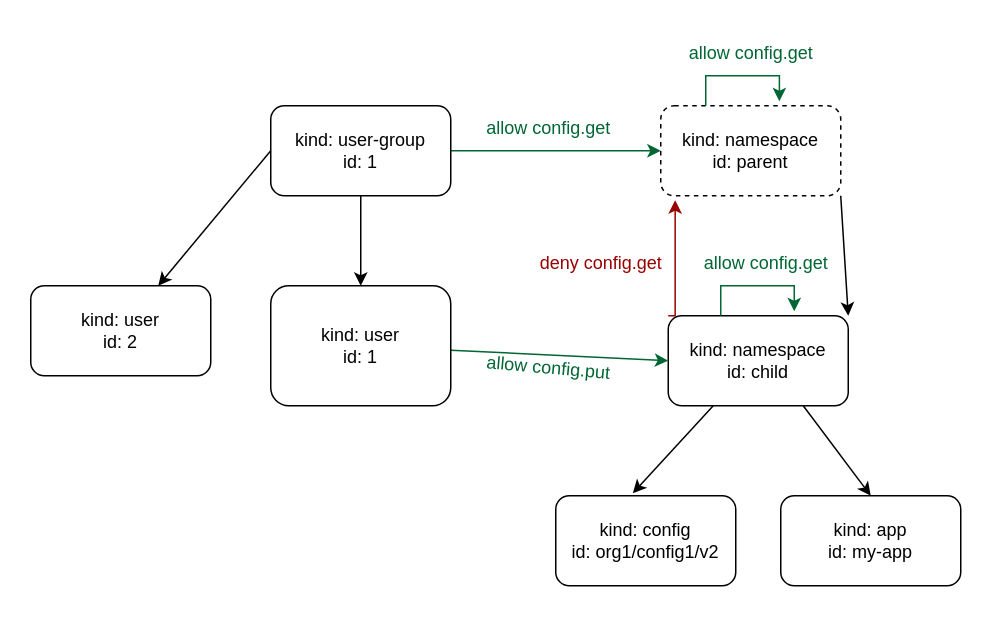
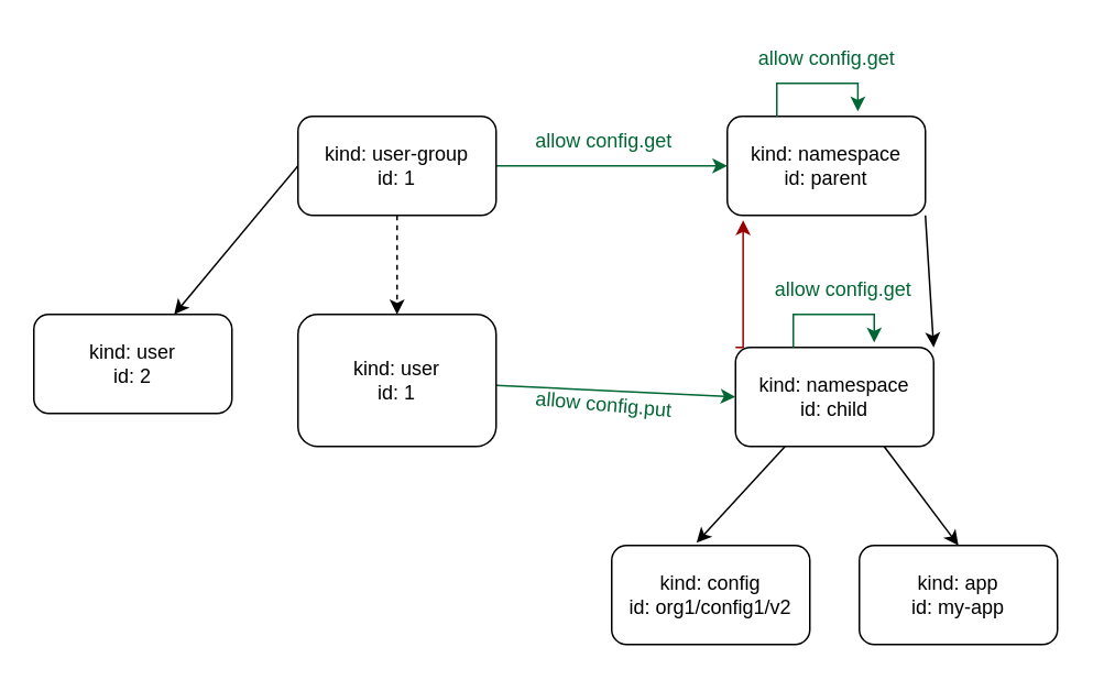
  <mxCell id="0" />
  <mxCell id="1" parent="0" />
  <mxCell id="2" style="rounded=0;orthogonalLoop=1;jettySize=auto;html=1;exitX=1;exitY=1;exitDx=0;exitDy=0;entryX=1;entryY=0;entryDx=0;entryDy=0;" edge="1" parent="1" source="3" target="5"><mxGeometry relative="1" as="geometry" /></mxCell>
- <mxCell id="3" value="kind: namespace&lt;br&gt;id: parent" style="rounded=1;whiteSpace=wrap;html=1;dashed=1;" vertex="1" parent="1"><mxGeometry x="440" y="70" width="120" height="60" as="geometry" /></mxCell>
+ <mxCell id="3" value="kind: namespace&lt;br&gt;id: parent" style="rounded=1;whiteSpace=wrap;html=1;" vertex="1" parent="1"><mxGeometry x="440" y="70" width="120" height="60" as="geometry" /></mxCell>
  <mxCell id="4" style="rounded=0;orthogonalLoop=1;jettySize=auto;html=1;exitX=0.75;exitY=1;exitDx=0;exitDy=0;entryX=0.5;entryY=0;entryDx=0;entryDy=0;" edge="1" parent="1" source="5" target="14"><mxGeometry relative="1" as="geometry" /></mxCell>
  <mxCell id="5" value="kind: namespace&lt;br&gt;id: child" style="rounded=1;whiteSpace=wrap;html=1;" vertex="1" parent="1"><mxGeometry x="445" y="210" width="120" height="60" as="geometry" /></mxCell>
  <mxCell id="6" value="kind: config&lt;br&gt;id: org1/config1/v2" style="rounded=1;whiteSpace=wrap;html=1;" vertex="1" parent="1"><mxGeometry x="370" y="330" width="120" height="60" as="geometry" /></mxCell>
  <mxCell id="7" style="rounded=0;orthogonalLoop=1;jettySize=auto;html=1;entryX=0;entryY=0.5;entryDx=0;entryDy=0;strokeColor=#006633;" edge="1" parent="1" source="8" target="5"><mxGeometry relative="1" as="geometry" /></mxCell>
  <mxCell id="8" value="kind: user&lt;br&gt;id: 1" style="rounded=1;whiteSpace=wrap;html=1;" vertex="1" parent="1"><mxGeometry x="180" y="190" width="120" height="80" as="geometry" /></mxCell>
  <mxCell id="9" value="kind: user&lt;br&gt;id: 2" style="rounded=1;whiteSpace=wrap;html=1;" vertex="1" parent="1"><mxGeometry x="20" y="190" width="120" height="60" as="geometry" /></mxCell>
  <mxCell id="10" style="edgeStyle=orthogonalEdgeStyle;rounded=0;orthogonalLoop=1;jettySize=auto;html=1;exitX=1;exitY=0.5;exitDx=0;exitDy=0;entryX=0;entryY=0.5;entryDx=0;entryDy=0;strokeColor=#006633;" edge="1" parent="1" source="13" target="3"><mxGeometry relative="1" as="geometry" /></mxCell>
  <mxCell id="11" style="rounded=0;orthogonalLoop=1;jettySize=auto;html=1;exitX=0;exitY=0.5;exitDx=0;exitDy=0;" edge="1" parent="1" source="13" target="9"><mxGeometry relative="1" as="geometry" /></mxCell>
- <mxCell id="12" style="edgeStyle=orthogonalEdgeStyle;rounded=0;orthogonalLoop=1;jettySize=auto;html=1;exitX=0.5;exitY=1;exitDx=0;exitDy=0;" edge="1" parent="1" source="13" target="8"><mxGeometry relative="1" as="geometry" /></mxCell>
+ <mxCell id="12" style="edgeStyle=orthogonalEdgeStyle;rounded=0;orthogonalLoop=1;jettySize=auto;html=1;exitX=0.5;exitY=1;exitDx=0;exitDy=0;dashed=1;" edge="1" parent="1" source="13" target="8"><mxGeometry relative="1" as="geometry" /></mxCell>
  <mxCell id="13" value="kind: user-group&lt;br&gt;id: 1" style="rounded=1;whiteSpace=wrap;html=1;" vertex="1" parent="1"><mxGeometry x="180" y="70" width="120" height="60" as="geometry" /></mxCell>
  <mxCell id="14" value="kind: app&lt;br&gt;id: my-app" style="rounded=1;whiteSpace=wrap;html=1;" vertex="1" parent="1"><mxGeometry x="520" y="330" width="120" height="60" as="geometry" /></mxCell>
  <mxCell id="15" value="&lt;font&gt;allow config.get&lt;/font&gt;" style="text;html=1;align=center;verticalAlign=middle;resizable=0;points=[];autosize=1;strokeColor=none;fillColor=none;fontColor=#006633;" vertex="1" parent="1"><mxGeometry x="310" y="70" width="110" height="30" as="geometry" /></mxCell>
  <mxCell id="16" style="edgeStyle=orthogonalEdgeStyle;rounded=0;orthogonalLoop=1;jettySize=auto;html=1;exitX=0.25;exitY=0;exitDx=0;exitDy=0;entryX=0.659;entryY=-0.05;entryDx=0;entryDy=0;entryPerimeter=0;strokeColor=#006633;" edge="1" parent="1" source="3" target="3"><mxGeometry relative="1" as="geometry"><Array as="points"><mxPoint x="470" y="50" /><mxPoint x="519" y="50" /></Array></mxGeometry></mxCell>
  <mxCell id="17" value="&lt;font&gt;allow config.get&lt;/font&gt;" style="text;html=1;align=center;verticalAlign=middle;resizable=0;points=[];autosize=1;strokeColor=none;fillColor=none;fontColor=#006633;" vertex="1" parent="1"><mxGeometry x="445" y="20" width="110" height="30" as="geometry" /></mxCell>
  <mxCell id="18" style="edgeStyle=orthogonalEdgeStyle;rounded=0;orthogonalLoop=1;jettySize=auto;html=1;exitX=0.25;exitY=0;exitDx=0;exitDy=0;entryX=0.659;entryY=-0.05;entryDx=0;entryDy=0;entryPerimeter=0;strokeColor=#006633;" edge="1" parent="1"><mxGeometry relative="1" as="geometry"><mxPoint x="480" y="210" as="sourcePoint" /><mxPoint x="529" y="207" as="targetPoint" /><Array as="points"><mxPoint x="480" y="190" /><mxPoint x="529" y="190" /></Array></mxGeometry></mxCell>
  <mxCell id="19" value="&lt;font&gt;allow config.get&lt;/font&gt;" style="text;html=1;align=center;verticalAlign=middle;resizable=0;points=[];autosize=1;strokeColor=none;fillColor=none;fontColor=#006633;" vertex="1" parent="1"><mxGeometry x="455" y="160" width="110" height="30" as="geometry" /></mxCell>
  <mxCell id="20" style="edgeStyle=orthogonalEdgeStyle;rounded=0;orthogonalLoop=1;jettySize=auto;html=1;exitX=0;exitY=0;exitDx=0;exitDy=0;entryX=0.08;entryY=1.049;entryDx=0;entryDy=0;entryPerimeter=0;strokeColor=#990000;" edge="1" parent="1" source="5" target="3"><mxGeometry relative="1" as="geometry"><Array as="points"><mxPoint x="450" y="210" /></Array></mxGeometry></mxCell>
- <mxCell id="21" value="&lt;font color=&quot;#990000&quot;&gt;deny config.get&lt;/font&gt;" style="text;html=1;align=center;verticalAlign=middle;resizable=0;points=[];autosize=1;strokeColor=none;fillColor=none;fontColor=#006633;" vertex="1" parent="1"><mxGeometry x="350" y="160" width="100" height="30" as="geometry" /></mxCell>
  <mxCell id="22" style="rounded=0;orthogonalLoop=1;jettySize=auto;html=1;exitX=0.25;exitY=1;exitDx=0;exitDy=0;entryX=0.428;entryY=-0.027;entryDx=0;entryDy=0;entryPerimeter=0;" edge="1" parent="1" source="5" target="6"><mxGeometry relative="1" as="geometry" /></mxCell>
  <mxCell id="23" value="&lt;font&gt;allow config.put&lt;/font&gt;" style="text;html=1;align=center;verticalAlign=middle;resizable=0;points=[];autosize=1;strokeColor=none;fillColor=none;fontColor=#006633;rotation=5;" vertex="1" parent="1"><mxGeometry x="310" y="230" width="110" height="30" as="geometry" /></mxCell>
